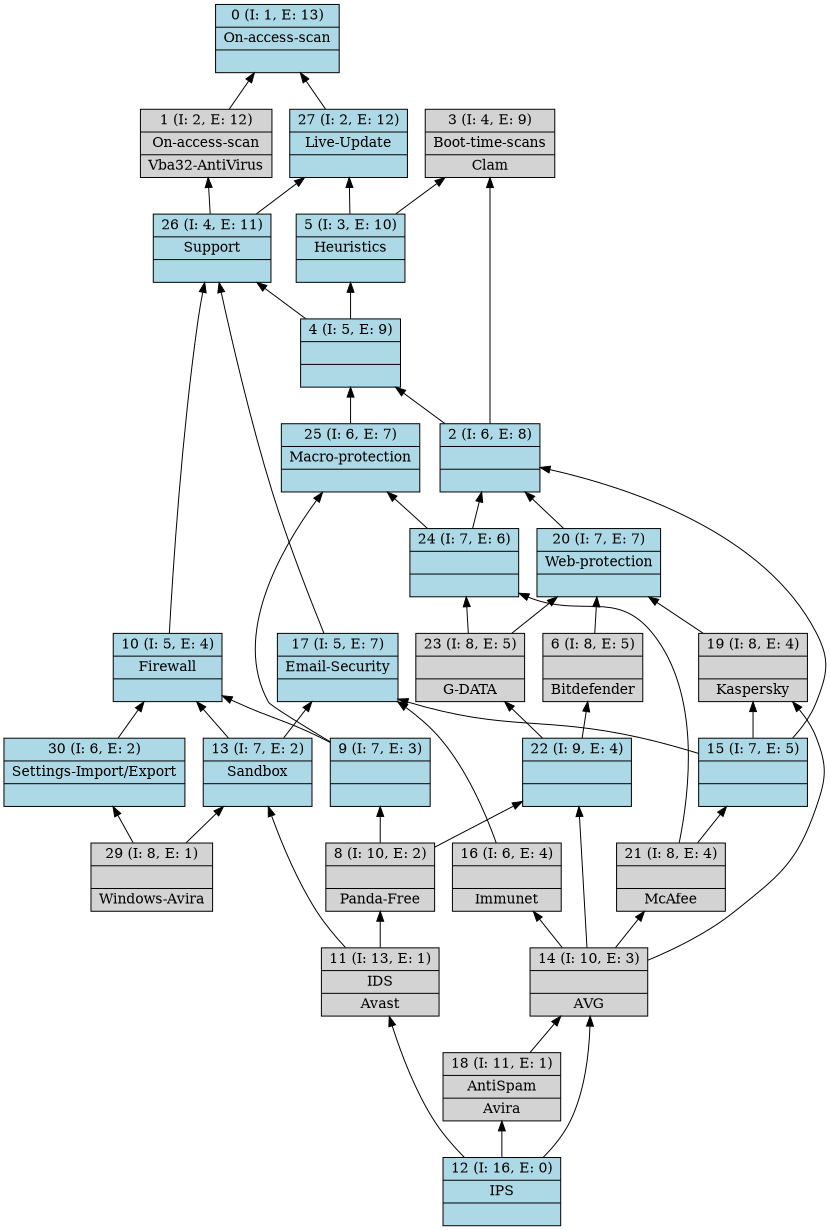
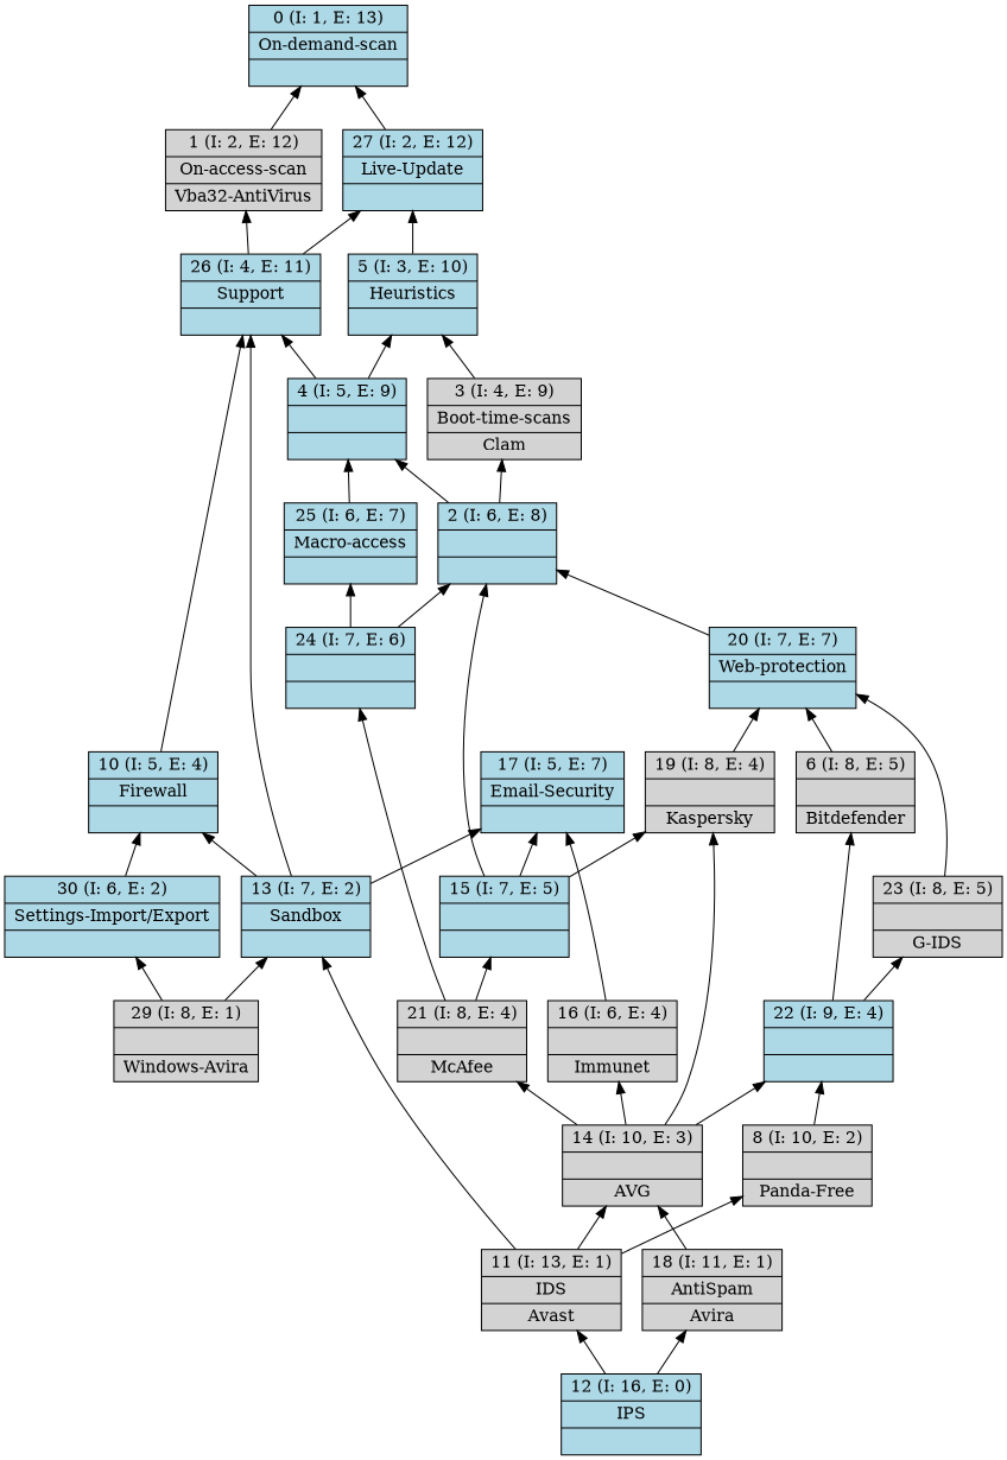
  digraph {
    rankdir=BT
    node [fillcolor=lightblue shape=record style=filled]
-   n1 [label="{0 (I: 1, E: 13)|On-access-scan\n|}"]
+   n1 [label="{0 (I: 1, E: 13)|On-demand-scan\n|}"]
    n2 [label="{1 (I: 2, E: 12)|On-access-scan\n|Vba32-AntiVirus\n}" fillcolor=""]
    n3 [label="{2 (I: 6, E: 8)||}"]
    n4 [label="{3 (I: 4, E: 9)|Boot-time-scans\n|Clam\n}" fillcolor=""]
    n5 [label="{4 (I: 5, E: 9)||}"]
    n6 [label="{5 (I: 3, E: 10)|Heuristics\n|}"]
    n7 [label="{26 (I: 4, E: 11)|Support\n|}"]
    n8 [label="{27 (I: 2, E: 12)|Live-Update\n|}"]
    n9 [label="{6 (I: 8, E: 5)||Bitdefender\n}" fillcolor=""]
    n10 [label="{20 (I: 7, E: 7)|Web-protection\n|}"]
    n11 [label="{8 (I: 10, E: 2)||Panda-Free\n}" fillcolor=""]
-   n12 [label="{9 (I: 7, E: 3)||}"]
    n13 [label="{22 (I: 9, E: 4)||}"]
    n14 [label="{10 (I: 5, E: 4)|Firewall\n|}"]
-   n15 [label="{25 (I: 6, E: 7)|Macro-protection\n|}"]
-   n16 [label="{23 (I: 8, E: 5)||G-DATA\n}" fillcolor=""]
+   n15 [label="{25 (I: 6, E: 7)|Macro-access\n|}"]
+   n16 [label="{23 (I: 8, E: 5)||G-IDS\n}" fillcolor=""]
    n17 [label="{11 (I: 13, E: 1)|IDS\n|Avast\n}" fillcolor=""]
    n18 [label="{13 (I: 7, E: 2)|Sandbox\n|}"]
    n19 [label="{14 (I: 10, E: 3)||AVG\n}" fillcolor=""]
    n20 [label="{17 (I: 5, E: 7)|Email-Security\n|}"]
    n21 [label="{16 (I: 6, E: 4)||Immunet\n}" fillcolor=""]
    n22 [label="{19 (I: 8, E: 4)||Kaspersky\n}" fillcolor=""]
    n23 [label="{21 (I: 8, E: 4)||McAfee\n}" fillcolor=""]
    n24 [label="{12 (I: 16, E: 0)|IPS\n|}"]
    n25 [label="{18 (I: 11, E: 1)|AntiSpam\n|Avira\n}" fillcolor=""]
    n26 [label="{29 (I: 8, E: 1)||Windows-Avira\n}" fillcolor=""]
    n27 [label="{30 (I: 6, E: 2)|Settings-Import/Export\n|}"]
    n28 [label="{15 (I: 7, E: 5)||}"]
    n29 [label="{24 (I: 7, E: 6)||}"]
    n2 -> n1
    n3 -> n4
    n3 -> n5
-   n6 -> n4
+   n4 -> n6
    n5 -> n6
    n5 -> n7
    n6 -> n8
    n7 -> n2
    n7 -> n8
    n8 -> n1
    n9 -> n10
    n10 -> n3
-   n11 -> n12
    n11 -> n13
-   n12 -> n14
-   n12 -> n15
    n13 -> n9
    n13 -> n16
    n14 -> n7
    n15 -> n5
    n16 -> n10
-   n16 -> n29
    n17 -> n11
    n17 -> n18
-   n24 -> n19
+   n17 -> n19
    n18 -> n14
    n18 -> n20
    n19 -> n13
    n19 -> n21
    n19 -> n22
    n19 -> n23
-   n20 -> n7
+   n18 -> n7
    n21 -> n20
    n22 -> n10
    n23 -> n28
    n23 -> n29
    n24 -> n17
    n24 -> n25
    n25 -> n19
    n26 -> n18
    n26 -> n27
    n27 -> n14
    n28 -> n3
    n28 -> n20
    n28 -> n22
    n29 -> n3
    n29 -> n15
  }
